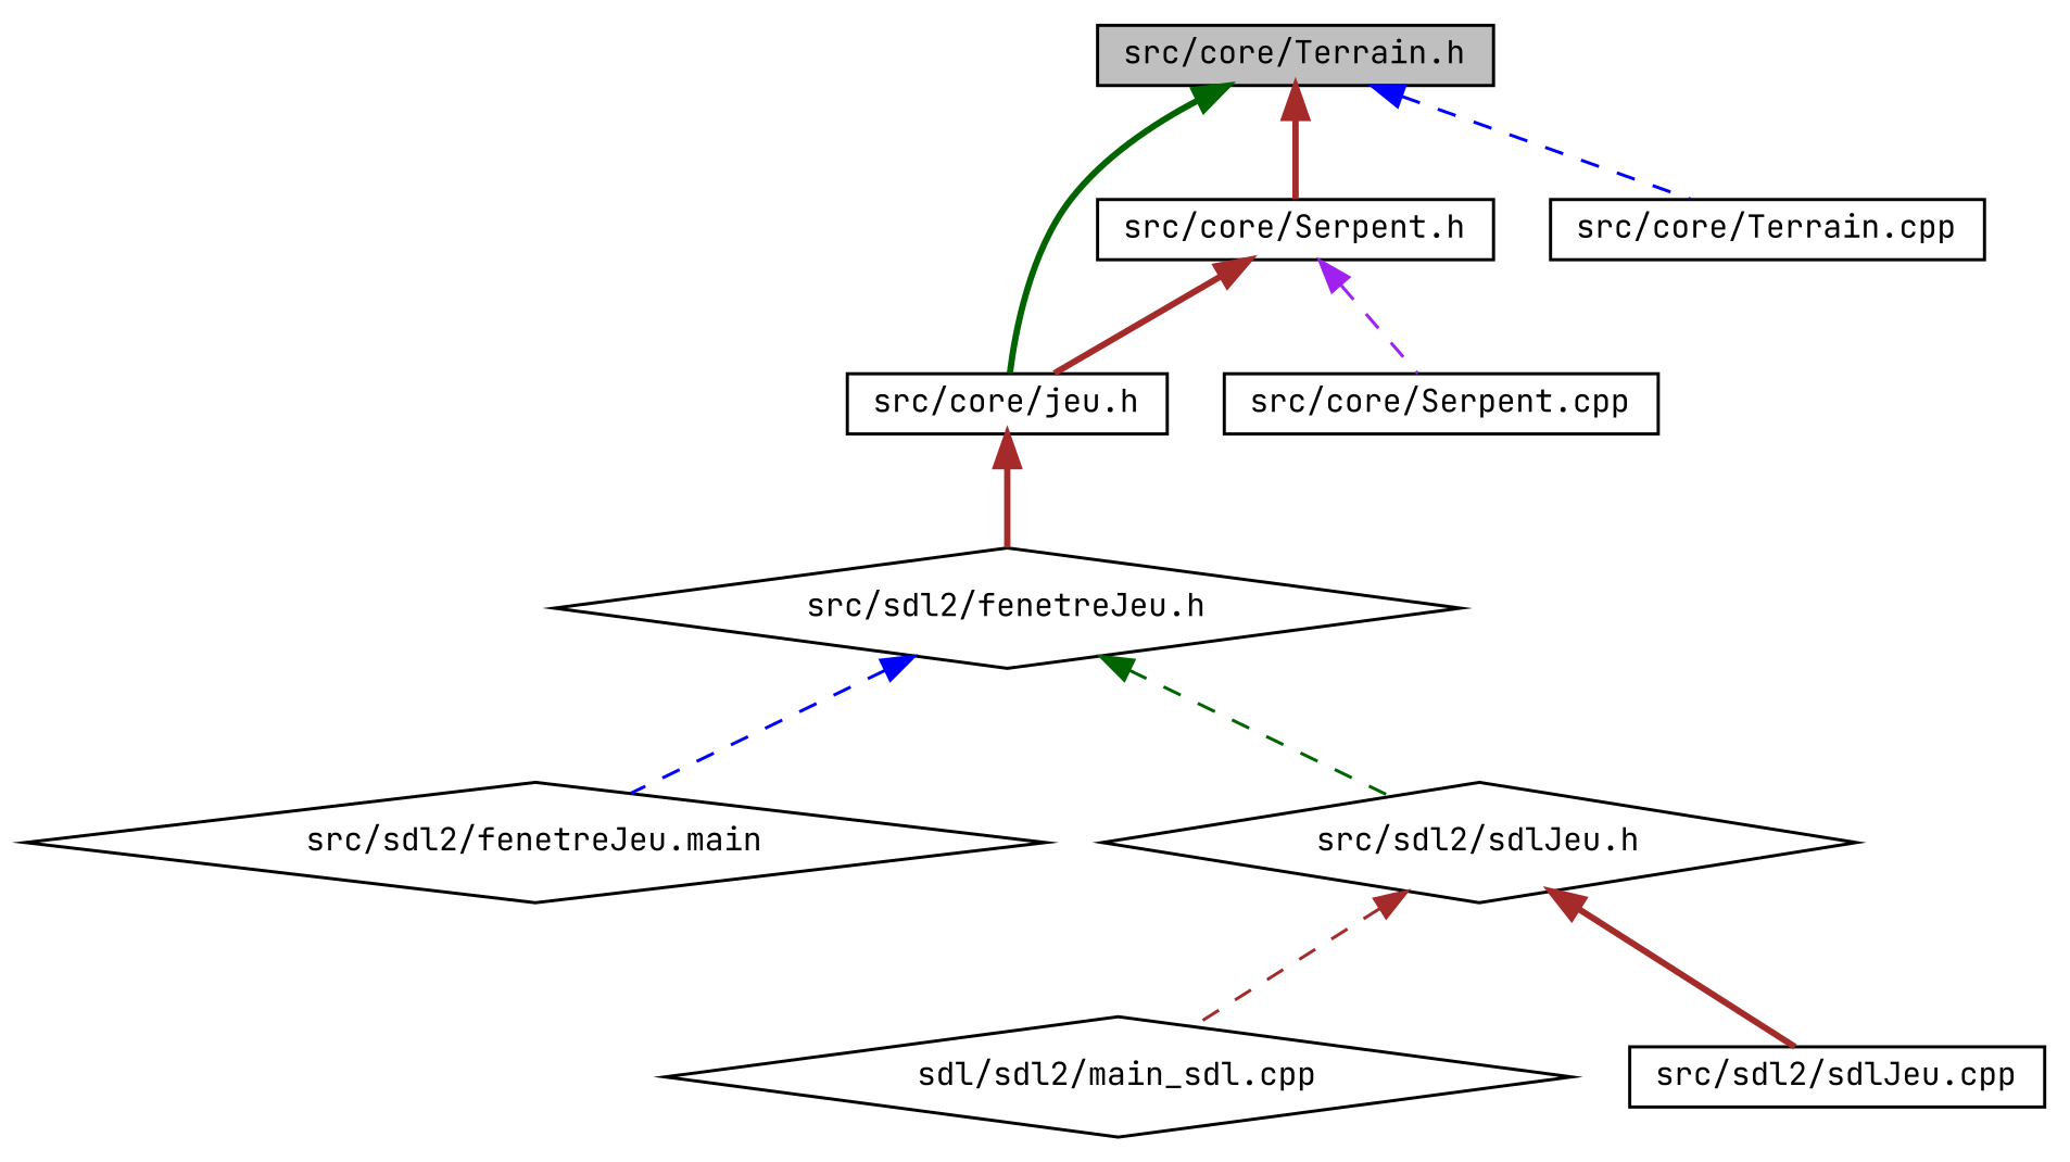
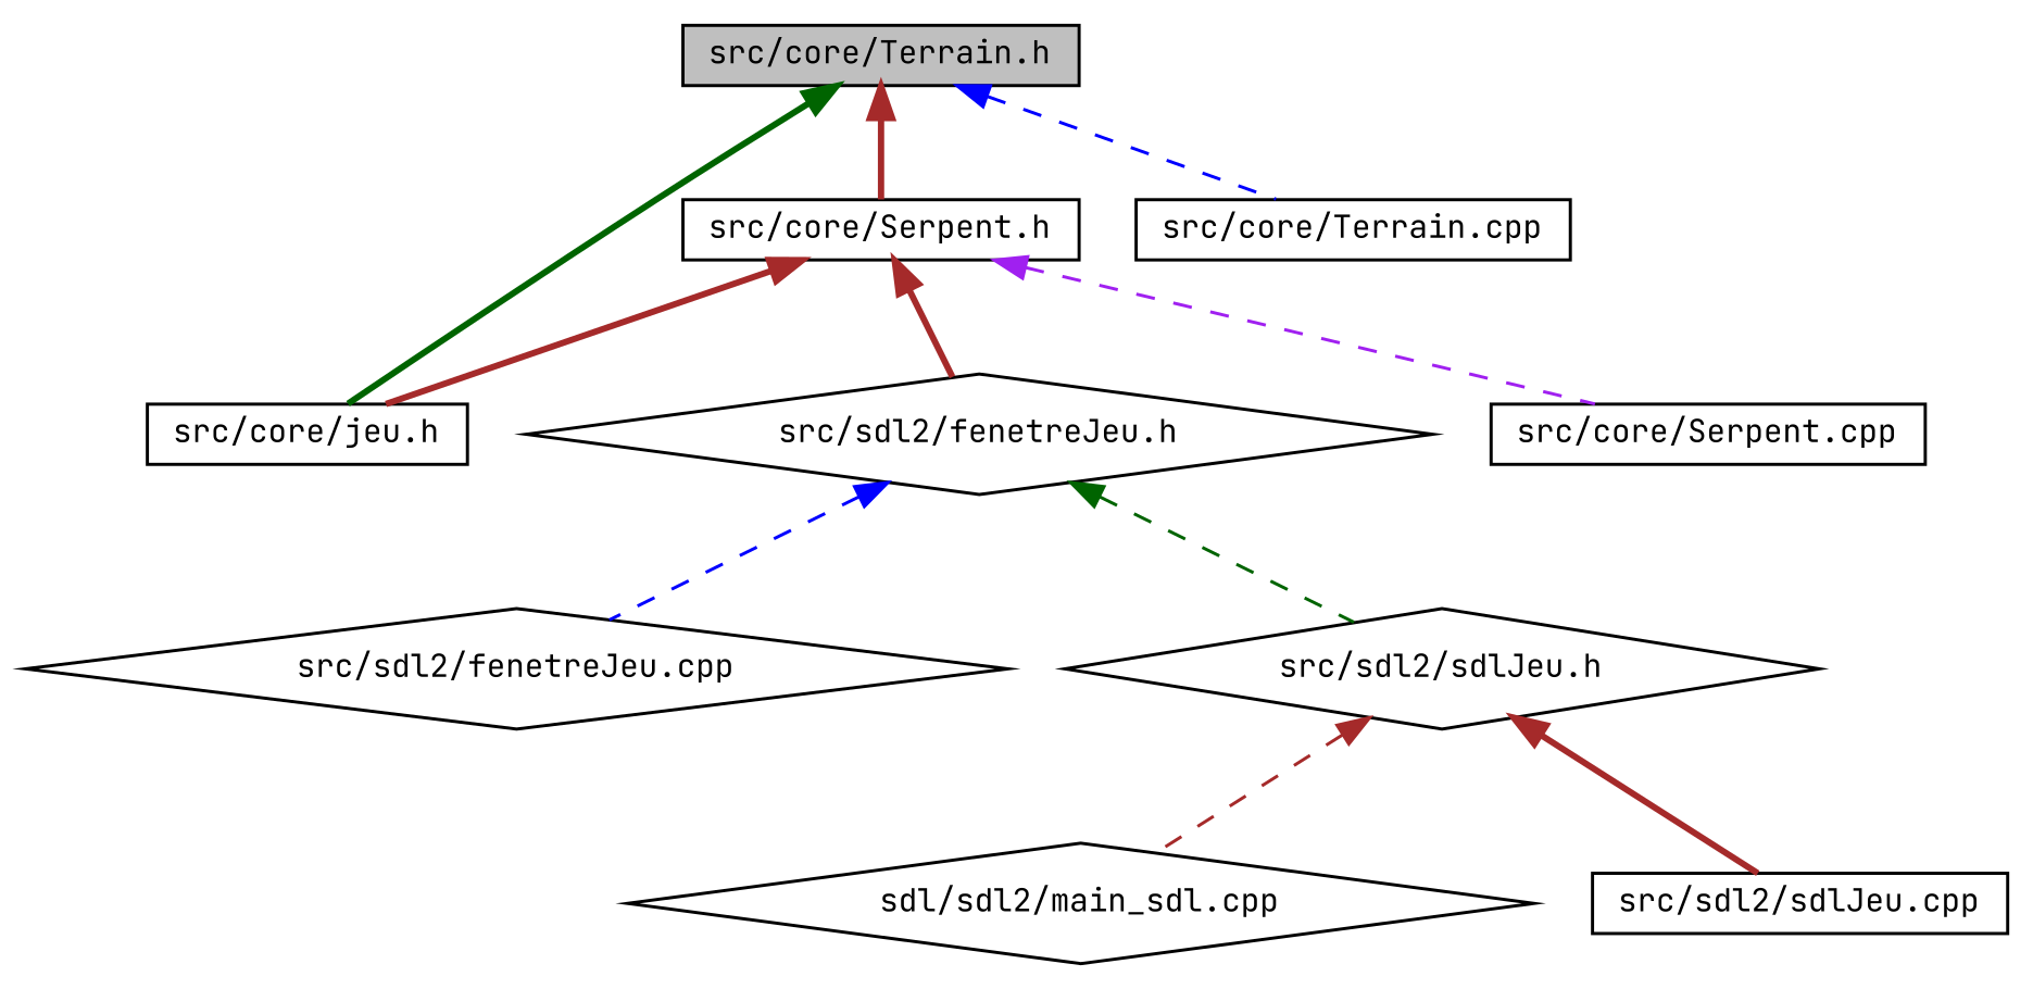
  digraph {
    fontname="JetBrains Mono"
    node [color=black fillcolor=white fontname="JetBrains Mono" fontsize=10 shape=box style=filled]
    edge [color=brown dir=back fontname="JetBrains Mono" fontsize=10 labelfontname=Helvetica labelfontsize=10 style=bold]
    n1 [fillcolor=grey75 fontcolor=black height=0.2 label="src/core/Terrain.h" width=0.4]
    n2 [height=0.2 label="src/core/jeu.h" width=0.4]
    n3 [height=0.2 label="src/core/Serpent.h" width=0.4]
    n4 [height=0.2 label="src/core/Terrain.cpp" width=0.4]
    n5 [height=0.2 label="src/sdl2/fenetreJeu.h" shape=diamond width=0.4]
    n6 [height=0.2 label="src/core/Serpent.cpp" width=0.4]
-   n7 [height=0.2 label="src/sdl2/fenetreJeu.main" shape=diamond width=0.4]
+   n7 [height=0.2 label="src/sdl2/fenetreJeu.cpp" shape=diamond width=0.4]
    n8 [height=0.2 label="src/sdl2/sdlJeu.h" shape=diamond width=0.4]
    n9 [height=0.2 label="sdl/sdl2/main_sdl.cpp" shape=diamond width=0.4]
    n10 [height=0.2 label="src/sdl2/sdlJeu.cpp" width=0.4]
    n1 -> n2 [color=darkgreen]
    n1 -> n3
    n1 -> n4 [color=blue style=dashed]
-   n2 -> n5
+   n3 -> n5
    n3 -> n2
    n3 -> n6 [color=purple style=dashed]
    n5 -> n7 [color=blue style=dashed]
    n5 -> n8 [color=darkgreen style=dashed]
    n8 -> n9 [style=dashed]
    n8 -> n10
  }
